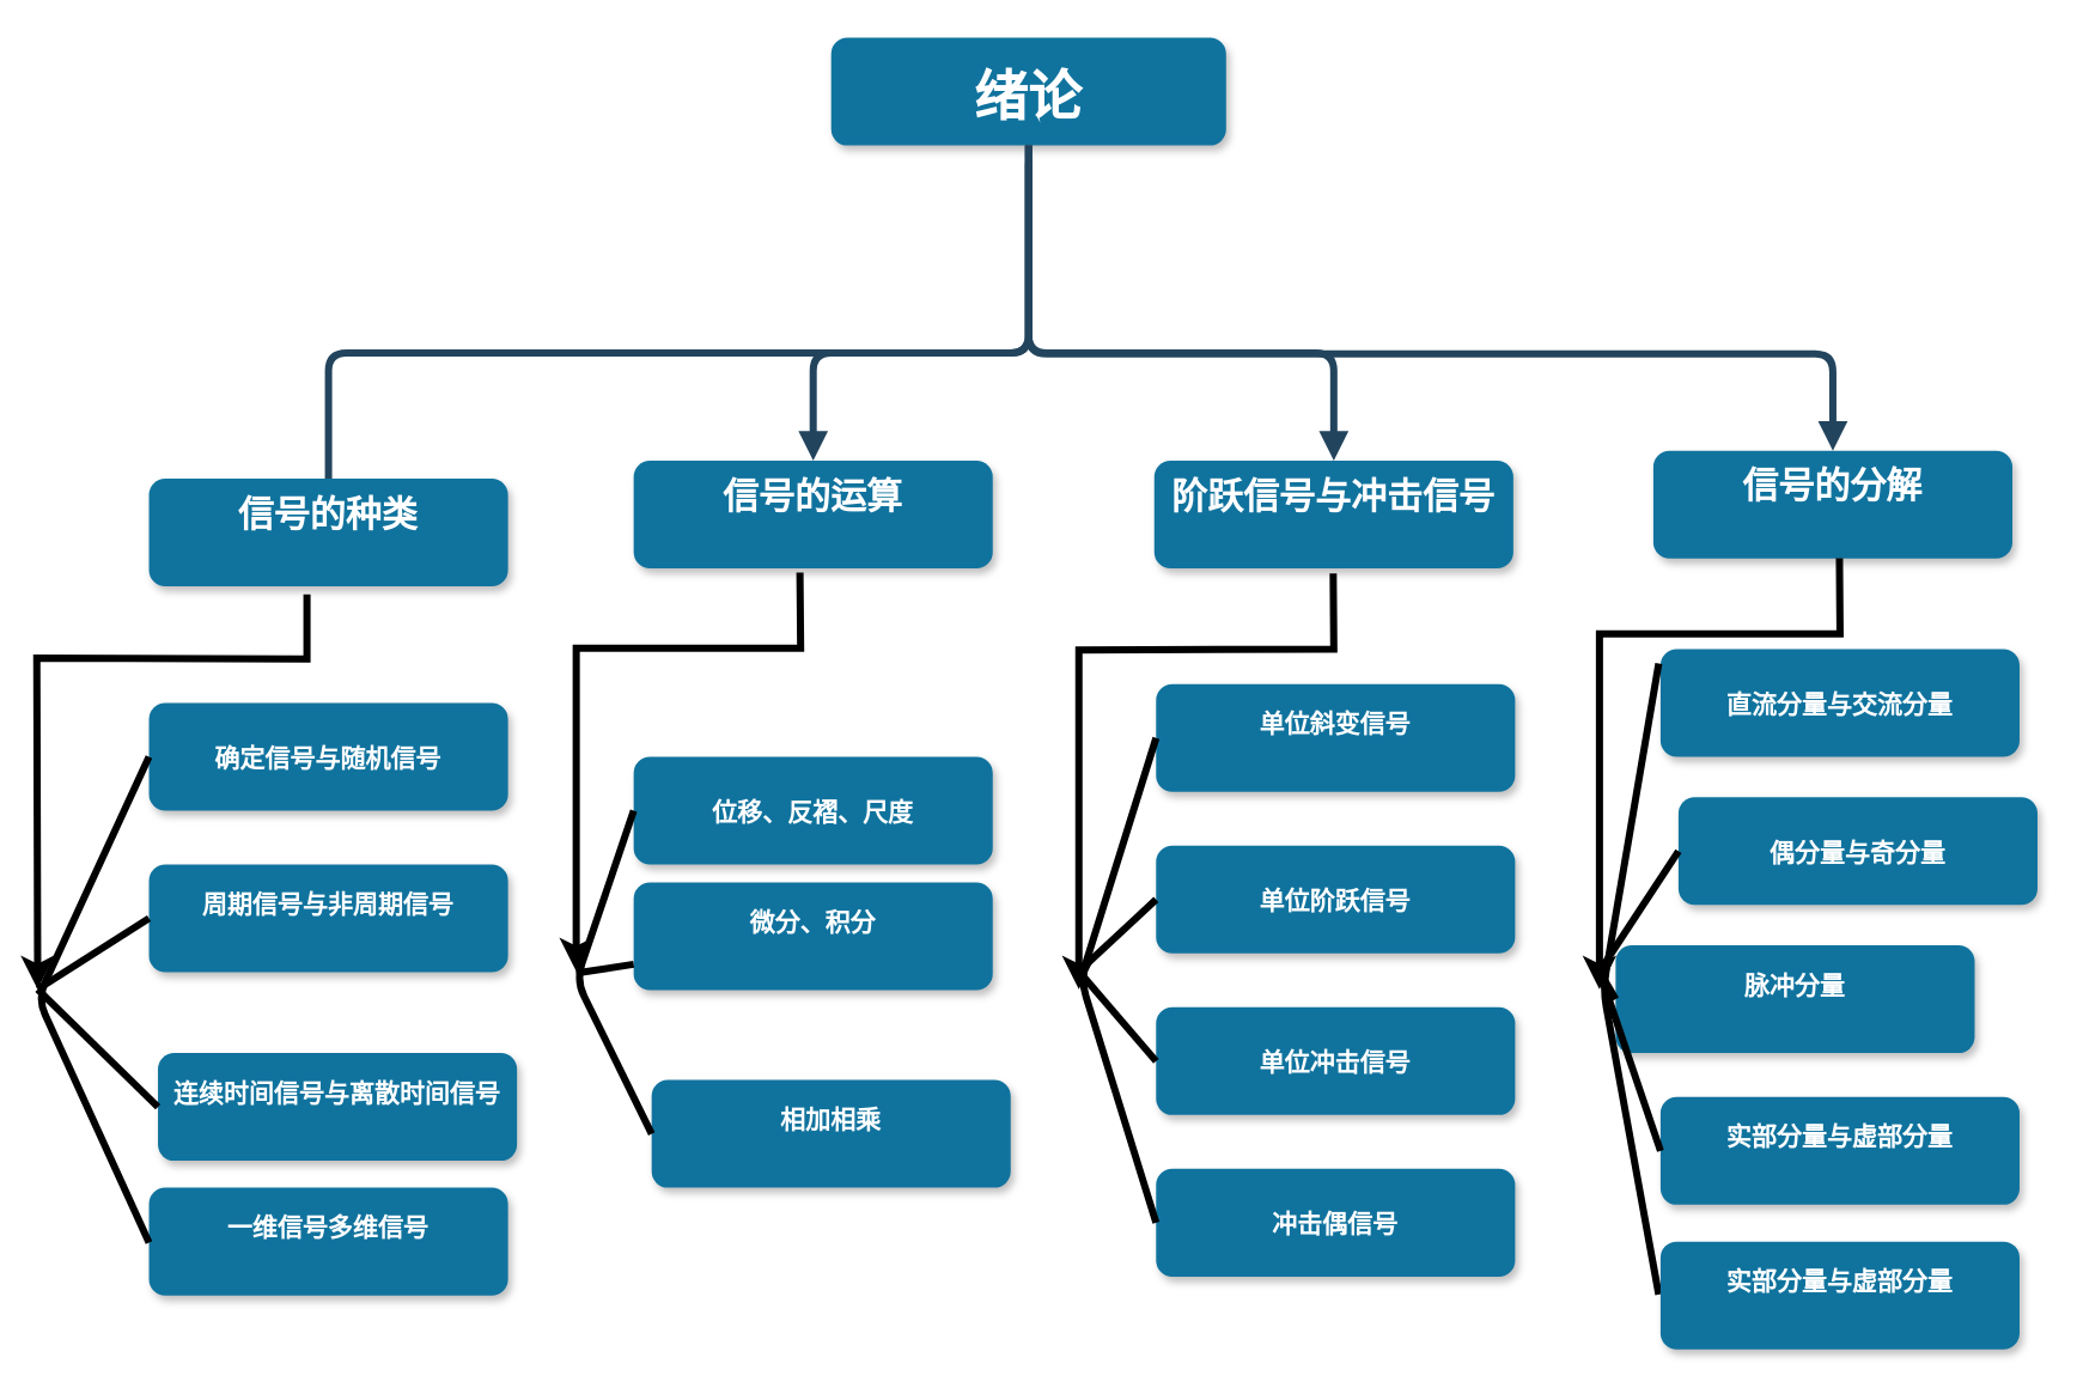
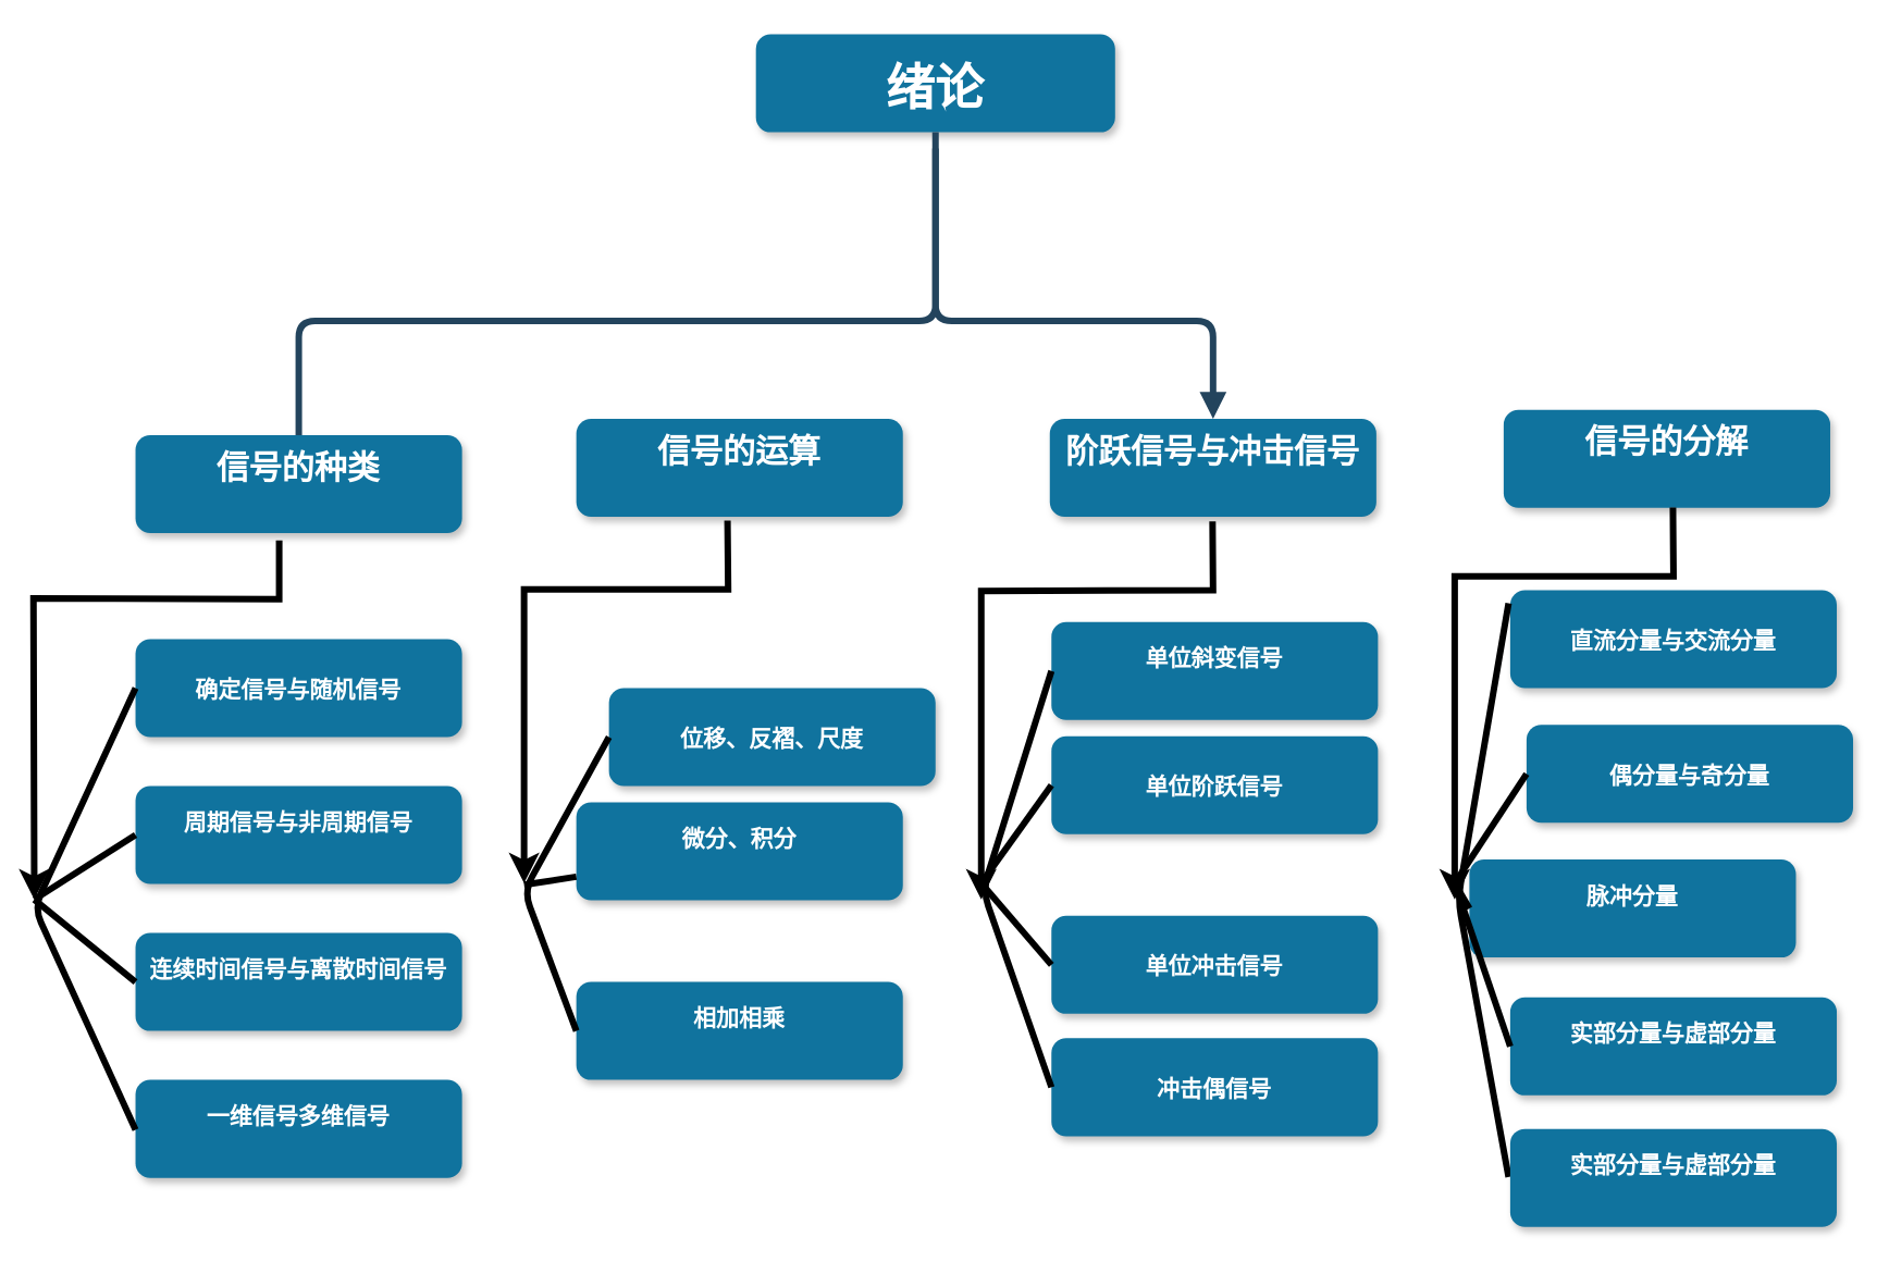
  <mxCell id="0" />
  <mxCell id="1" parent="0" />
  <mxCell id="2" value="绪论" style="rounded=1;fillColor=#10739E;strokeColor=none;shadow=1;gradientColor=none;fontStyle=1;fontColor=#FFFFFF;fontSize=30;" parent="1" vertex="1"><mxGeometry x="462.5" y="20.5" width="220" height="60" as="geometry" /></mxCell>
  <mxCell id="3" value="信号的种类&#10;" style="rounded=1;fillColor=#10739E;strokeColor=none;shadow=1;gradientColor=none;fontStyle=1;fontColor=#FFFFFF;fontSize=20;" parent="1" vertex="1"><mxGeometry x="82.5" y="266" width="200" height="60" as="geometry" /></mxCell>
  <mxCell id="4" value="确定信号与随机信号" style="rounded=1;fillColor=#10739E;strokeColor=none;shadow=1;gradientColor=none;fontStyle=1;fontColor=#FFFFFF;fontSize=14;" parent="1" vertex="1"><mxGeometry x="82.5" y="391" width="200" height="60" as="geometry" /></mxCell>
  <mxCell id="5" value="周期信号与非周期信号&#10;" style="rounded=1;fillColor=#10739E;strokeColor=none;shadow=1;gradientColor=none;fontStyle=1;fontColor=#FFFFFF;fontSize=14;" parent="1" vertex="1"><mxGeometry x="82.5" y="481" width="200" height="60" as="geometry" /></mxCell>
- <mxCell id="6" value="连续时间信号与离散时间信号&#10;" style="rounded=1;fillColor=#10739E;strokeColor=none;shadow=1;gradientColor=none;fontStyle=1;fontColor=#FFFFFF;fontSize=14;" parent="1" vertex="1"><mxGeometry x="87.5" y="586" width="200" height="60" as="geometry" /></mxCell>
+ <mxCell id="6" value="连续时间信号与离散时间信号&#10;" style="rounded=1;fillColor=#10739E;strokeColor=none;shadow=1;gradientColor=none;fontStyle=1;fontColor=#FFFFFF;fontSize=14;" parent="1" vertex="1"><mxGeometry x="82.5" y="571" width="200" height="60" as="geometry" /></mxCell>
  <mxCell id="7" value="一维信号多维信号&#10;" style="rounded=1;fillColor=#10739E;strokeColor=none;shadow=1;gradientColor=none;fontStyle=1;fontColor=#FFFFFF;fontSize=14;" parent="1" vertex="1"><mxGeometry x="82.5" y="661" width="200" height="60" as="geometry" /></mxCell>
  <mxCell id="8" value="" style="edgeStyle=none;rounded=0;orthogonalLoop=1;jettySize=auto;html=1;strokeWidth=4;fontSize=20;exitX=0.463;exitY=1.039;exitDx=0;exitDy=0;exitPerimeter=0;" edge="1" parent="1" source="9"><mxGeometry relative="1" as="geometry"><mxPoint x="452.5" y="348.5" as="sourcePoint" /><mxPoint x="320.5" y="540.5" as="targetPoint" /><Array as="points"><mxPoint x="445.5" y="360.5" /><mxPoint x="320.5" y="360.5" /></Array></mxGeometry></mxCell>
  <mxCell id="9" value="信号的运算&#10;" style="rounded=1;fillColor=#10739E;strokeColor=none;shadow=1;gradientColor=none;fontStyle=1;fontColor=#FFFFFF;fontSize=20;verticalAlign=middle;" parent="1" vertex="1"><mxGeometry x="352.5" y="256" width="200" height="60" as="geometry" /></mxCell>
- <mxCell id="10" value="位移、反褶、尺度" style="rounded=1;fillColor=#10739E;strokeColor=none;shadow=1;gradientColor=none;fontStyle=1;fontColor=#FFFFFF;fontSize=14;" parent="1" vertex="1"><mxGeometry x="352.5" y="421" width="200" height="60" as="geometry" /></mxCell>
+ <mxCell id="10" value="位移、反褶、尺度" style="rounded=1;fillColor=#10739E;strokeColor=none;shadow=1;gradientColor=none;fontStyle=1;fontColor=#FFFFFF;fontSize=14;" parent="1" vertex="1"><mxGeometry x="372.5" y="421" width="200" height="60" as="geometry" /></mxCell>
  <mxCell id="11" value="微分、积分&#10;" style="rounded=1;fillColor=#10739E;strokeColor=none;shadow=1;gradientColor=none;fontStyle=1;fontColor=#FFFFFF;fontSize=14;" parent="1" vertex="1"><mxGeometry x="352.5" y="491" width="200" height="60" as="geometry" /></mxCell>
- <mxCell id="12" value="相加相乘&#10;" style="rounded=1;fillColor=#10739E;strokeColor=none;shadow=1;gradientColor=none;fontStyle=1;fontColor=#FFFFFF;fontSize=14;" parent="1" vertex="1"><mxGeometry x="362.5" y="601" width="200" height="60" as="geometry" /></mxCell>
+ <mxCell id="12" value="相加相乘&#10;" style="rounded=1;fillColor=#10739E;strokeColor=none;shadow=1;gradientColor=none;fontStyle=1;fontColor=#FFFFFF;fontSize=14;" parent="1" vertex="1"><mxGeometry x="352.5" y="601" width="200" height="60" as="geometry" /></mxCell>
  <mxCell id="13" value="阶跃信号与冲击信号&#10;" style="rounded=1;fillColor=#10739E;strokeColor=none;shadow=1;gradientColor=none;fontStyle=1;fontColor=#FFFFFF;fontSize=20;" parent="1" vertex="1"><mxGeometry x="642.5" y="256" width="200" height="60" as="geometry" /></mxCell>
  <mxCell id="14" value="单位斜变信号&#10;" style="rounded=1;fillColor=#10739E;strokeColor=none;shadow=1;gradientColor=none;fontStyle=1;fontColor=#FFFFFF;fontSize=14;" parent="1" vertex="1"><mxGeometry x="643.5" y="380.5" width="200" height="60" as="geometry" /></mxCell>
- <mxCell id="15" value="单位阶跃信号" style="rounded=1;fillColor=#10739E;strokeColor=none;shadow=1;gradientColor=none;fontStyle=1;fontColor=#FFFFFF;fontSize=14;" parent="1" vertex="1"><mxGeometry x="643.5" y="470.5" width="200" height="60" as="geometry" /></mxCell>
+ <mxCell id="15" value="单位阶跃信号" style="rounded=1;fillColor=#10739E;strokeColor=none;shadow=1;gradientColor=none;fontStyle=1;fontColor=#FFFFFF;fontSize=14;" parent="1" vertex="1"><mxGeometry x="643.5" y="450.5" width="200" height="60" as="geometry" /></mxCell>
  <mxCell id="16" value="单位冲击信号" style="rounded=1;fillColor=#10739E;strokeColor=none;shadow=1;gradientColor=none;fontStyle=1;fontColor=#FFFFFF;fontSize=14;" parent="1" vertex="1"><mxGeometry x="643.5" y="560.5" width="200" height="60" as="geometry" /></mxCell>
- <mxCell id="17" value="冲击偶信号" style="rounded=1;fillColor=#10739E;strokeColor=none;shadow=1;gradientColor=none;fontStyle=1;fontColor=#FFFFFF;fontSize=14;" parent="1" vertex="1"><mxGeometry x="643.5" y="650.5" width="200" height="60" as="geometry" /></mxCell>
+ <mxCell id="17" value="冲击偶信号" style="rounded=1;fillColor=#10739E;strokeColor=none;shadow=1;gradientColor=none;fontStyle=1;fontColor=#FFFFFF;fontSize=14;" parent="1" vertex="1"><mxGeometry x="643.5" y="635.5" width="200" height="60" as="geometry" /></mxCell>
  <mxCell id="18" value="信号的分解&#10;" style="rounded=1;fillColor=#10739E;strokeColor=none;shadow=1;gradientColor=none;fontStyle=1;fontColor=#FFFFFF;fontSize=20;verticalAlign=middle;labelPosition=center;verticalLabelPosition=middle;align=center;" parent="1" vertex="1"><mxGeometry x="920.5" y="250.5" width="200" height="60" as="geometry" /></mxCell>
  <mxCell id="19" value="直流分量与交流分量" style="rounded=1;fillColor=#10739E;strokeColor=none;shadow=1;gradientColor=none;fontStyle=1;fontColor=#FFFFFF;fontSize=14;" parent="1" vertex="1"><mxGeometry x="924.5" y="361" width="200" height="60" as="geometry" /></mxCell>
  <mxCell id="20" value="偶分量与奇分量" style="rounded=1;fillColor=#10739E;strokeColor=none;shadow=1;gradientColor=none;fontStyle=1;fontColor=#FFFFFF;fontSize=14;" parent="1" vertex="1"><mxGeometry x="934.5" y="443.5" width="200" height="60" as="geometry" /></mxCell>
  <mxCell id="21" value="脉冲分量&#10;" style="rounded=1;fillColor=#10739E;strokeColor=none;shadow=1;gradientColor=none;fontStyle=1;fontColor=#FFFFFF;fontSize=14;" parent="1" vertex="1"><mxGeometry x="899.5" y="526" width="200" height="60" as="geometry" /></mxCell>
  <mxCell id="22" value="实部分量与虚部分量&#10;" style="rounded=1;fillColor=#10739E;strokeColor=none;shadow=1;gradientColor=none;fontStyle=1;fontColor=#FFFFFF;fontSize=14;" parent="1" vertex="1"><mxGeometry x="924.5" y="610.5" width="200" height="60" as="geometry" /></mxCell>
  <mxCell id="23" value="" style="edgeStyle=elbowEdgeStyle;elbow=vertical;strokeWidth=4;endArrow=none;endFill=1;fontStyle=1;strokeColor=#23445D;" parent="1" source="2" target="3" edge="1"><mxGeometry x="112.5" y="-115" width="100" height="100" as="geometry"><mxPoint x="-177.5" y="-94" as="sourcePoint" /><mxPoint x="-77.5" y="-194" as="targetPoint" /><Array as="points"><mxPoint x="352.5" y="196" /></Array></mxGeometry></mxCell>
- <mxCell id="24" value="" style="edgeStyle=elbowEdgeStyle;elbow=vertical;strokeWidth=4;endArrow=block;endFill=1;fontStyle=1;strokeColor=#23445D;" parent="1" source="2" target="18" edge="1"><mxGeometry x="112.5" y="-115" width="100" height="100" as="geometry"><mxPoint x="-177.5" y="-94" as="sourcePoint" /><mxPoint x="-77.5" y="-194" as="targetPoint" /><Array as="points"><mxPoint x="1020.5" y="196.5" /><mxPoint x="772.5" y="196" /></Array></mxGeometry></mxCell>
- <mxCell id="25" value="" style="edgeStyle=elbowEdgeStyle;elbow=vertical;strokeWidth=4;endArrow=block;endFill=1;fontStyle=1;strokeColor=#23445D;" parent="1" source="2" target="9" edge="1"><mxGeometry x="112.5" y="-115" width="100" height="100" as="geometry"><mxPoint x="-177.5" y="-94" as="sourcePoint" /><mxPoint x="-77.5" y="-194" as="targetPoint" /><Array as="points"><mxPoint x="452.5" y="196" /></Array></mxGeometry></mxCell>
  <mxCell id="26" value="" style="edgeStyle=elbowEdgeStyle;elbow=vertical;strokeWidth=4;endArrow=block;endFill=1;fontStyle=1;strokeColor=#23445D;" parent="1" target="13" edge="1"><mxGeometry x="112.5" y="-115" width="100" height="100" as="geometry"><mxPoint x="572.5" y="90.5" as="sourcePoint" /><mxPoint x="-77.5" y="-194" as="targetPoint" /><Array as="points"><mxPoint x="742.5" y="196" /></Array></mxGeometry></mxCell>
  <mxCell id="27" value="" style="endArrow=none;html=1;entryX=0;entryY=0.5;entryDx=0;entryDy=0;strokeWidth=4;" edge="1" parent="1" target="4"><mxGeometry width="50" height="50" relative="1" as="geometry"><mxPoint x="82.5" y="691.5" as="sourcePoint" /><mxPoint x="20.5" y="435.5" as="targetPoint" /><Array as="points"><mxPoint x="20.5" y="555.5" /></Array></mxGeometry></mxCell>
  <mxCell id="28" value="" style="endArrow=none;html=1;exitX=0;exitY=0.5;exitDx=0;exitDy=0;entryX=0;entryY=0.5;entryDx=0;entryDy=0;strokeWidth=4;" edge="1" parent="1" source="12" target="10"><mxGeometry width="50" height="50" relative="1" as="geometry"><mxPoint x="353.5" y="648" as="sourcePoint" /><mxPoint x="352.5" y="371" as="targetPoint" /><Array as="points"><mxPoint x="320.5" y="545.5" /></Array></mxGeometry></mxCell>
  <mxCell id="29" value="" style="endArrow=none;html=1;exitX=0;exitY=0.5;exitDx=0;exitDy=0;entryX=0;entryY=0.5;entryDx=0;entryDy=0;strokeWidth=4;" edge="1" parent="1" source="17" target="14"><mxGeometry width="50" height="50" relative="1" as="geometry"><mxPoint x="643.5" y="669" as="sourcePoint" /><mxPoint x="642.5" y="392" as="targetPoint" /><Array as="points"><mxPoint x="601.5" y="545" /></Array></mxGeometry></mxCell>
  <mxCell id="30" value="" style="endArrow=none;html=1;entryX=0;entryY=0.5;entryDx=0;entryDy=0;strokeWidth=4;" edge="1" parent="1"><mxGeometry width="50" height="50" relative="1" as="geometry"><mxPoint x="923.5" y="720.5" as="sourcePoint" /><mxPoint x="923.5" y="369" as="targetPoint" /><Array as="points"><mxPoint x="892.5" y="550.5" /></Array></mxGeometry></mxCell>
  <mxCell id="31" value="实部分量与虚部分量&#10;" style="rounded=1;fillColor=#10739E;strokeColor=none;shadow=1;gradientColor=none;fontStyle=1;fontColor=#FFFFFF;fontSize=14;" vertex="1" parent="1"><mxGeometry x="924.5" y="691" width="200" height="60" as="geometry" /></mxCell>
  <mxCell id="32" value="" style="edgeStyle=none;rounded=0;orthogonalLoop=1;jettySize=auto;html=1;strokeWidth=4;fontSize=20;exitX=0.44;exitY=1.075;exitDx=0;exitDy=0;exitPerimeter=0;" edge="1" parent="1" source="3"><mxGeometry relative="1" as="geometry"><mxPoint x="144.667" y="335.833" as="sourcePoint" /><mxPoint x="20.5" y="550.5" as="targetPoint" /><Array as="points"><mxPoint x="170.5" y="366.5" /><mxPoint x="20" y="366" /></Array></mxGeometry></mxCell>
  <mxCell id="33" value="" style="edgeStyle=none;rounded=0;orthogonalLoop=1;jettySize=auto;html=1;strokeWidth=4;fontSize=20;exitX=0.463;exitY=1.039;exitDx=0;exitDy=0;exitPerimeter=0;" edge="1" parent="1"><mxGeometry relative="1" as="geometry"><mxPoint x="742.167" y="318.833" as="sourcePoint" /><mxPoint x="600.5" y="550.5" as="targetPoint" /><Array as="points"><mxPoint x="742.5" y="361" /><mxPoint x="600.5" y="361.5" /></Array></mxGeometry></mxCell>
  <mxCell id="34" value="" style="edgeStyle=none;rounded=0;orthogonalLoop=1;jettySize=auto;html=1;strokeWidth=4;fontSize=20;exitX=0.463;exitY=1.039;exitDx=0;exitDy=0;exitPerimeter=0;" edge="1" parent="1"><mxGeometry relative="1" as="geometry"><mxPoint x="1024.167" y="310.333" as="sourcePoint" /><mxPoint x="890.5" y="550.5" as="targetPoint" /><Array as="points"><mxPoint x="1024.5" y="352.5" /><mxPoint x="890.5" y="352.5" /></Array></mxGeometry></mxCell>
  <mxCell id="35" value="" style="endArrow=none;html=1;strokeWidth=4;fontSize=20;" edge="1" parent="1"><mxGeometry width="50" height="50" relative="1" as="geometry"><mxPoint x="20.5" y="550.5" as="sourcePoint" /><mxPoint x="82.5" y="511" as="targetPoint" /></mxGeometry></mxCell>
  <mxCell id="36" value="" style="endArrow=none;html=1;strokeWidth=4;fontSize=20;entryX=0;entryY=0.5;entryDx=0;entryDy=0;" edge="1" parent="1" target="6"><mxGeometry width="50" height="50" relative="1" as="geometry"><mxPoint x="20.5" y="550.5" as="sourcePoint" /><mxPoint x="92.5" y="521" as="targetPoint" /></mxGeometry></mxCell>
  <mxCell id="37" value="" style="endArrow=none;html=1;strokeWidth=4;fontSize=20;" edge="1" parent="1" target="11"><mxGeometry width="50" height="50" relative="1" as="geometry"><mxPoint x="320.5" y="541.5" as="sourcePoint" /><mxPoint x="102.5" y="531" as="targetPoint" /></mxGeometry></mxCell>
  <mxCell id="38" value="" style="endArrow=none;html=1;strokeWidth=4;fontSize=20;entryX=0;entryY=0.5;entryDx=0;entryDy=0;" edge="1" parent="1" target="15"><mxGeometry width="50" height="50" relative="1" as="geometry"><mxPoint x="600.5" y="540.5" as="sourcePoint" /><mxPoint x="640.5" y="500.5" as="targetPoint" /></mxGeometry></mxCell>
  <mxCell id="39" value="" style="endArrow=none;html=1;strokeWidth=4;fontSize=20;entryX=0;entryY=0.5;entryDx=0;entryDy=0;" edge="1" parent="1" target="16"><mxGeometry width="50" height="50" relative="1" as="geometry"><mxPoint x="600.5" y="540.5" as="sourcePoint" /><mxPoint x="643.5" y="561.5" as="targetPoint" /></mxGeometry></mxCell>
  <mxCell id="40" style="edgeStyle=none;rounded=0;orthogonalLoop=1;jettySize=auto;html=1;exitX=0;exitY=0.25;exitDx=0;exitDy=0;strokeWidth=4;fontSize=20;" edge="1" parent="1" source="6" target="6"><mxGeometry relative="1" as="geometry" /></mxCell>
  <mxCell id="41" value="" style="endArrow=none;html=1;strokeWidth=4;fontSize=20;entryX=0;entryY=0.5;entryDx=0;entryDy=0;" edge="1" parent="1" target="20"><mxGeometry width="50" height="50" relative="1" as="geometry"><mxPoint x="890.5" y="540.5" as="sourcePoint" /><mxPoint x="942.5" y="473.5" as="targetPoint" /></mxGeometry></mxCell>
  <mxCell id="42" value="" style="endArrow=none;html=1;strokeWidth=4;fontSize=20;entryX=0;entryY=0.5;entryDx=0;entryDy=0;" edge="1" parent="1" target="21"><mxGeometry width="50" height="50" relative="1" as="geometry"><mxPoint x="890.5" y="540.5" as="sourcePoint" /><mxPoint x="934.5" y="483.5" as="targetPoint" /></mxGeometry></mxCell>
  <mxCell id="43" value="" style="endArrow=none;html=1;strokeWidth=4;fontSize=20;entryX=0;entryY=0.5;entryDx=0;entryDy=0;" edge="1" parent="1" target="22"><mxGeometry width="50" height="50" relative="1" as="geometry"><mxPoint x="890.5" y="540.5" as="sourcePoint" /><mxPoint x="944.5" y="493.5" as="targetPoint" /></mxGeometry></mxCell>
